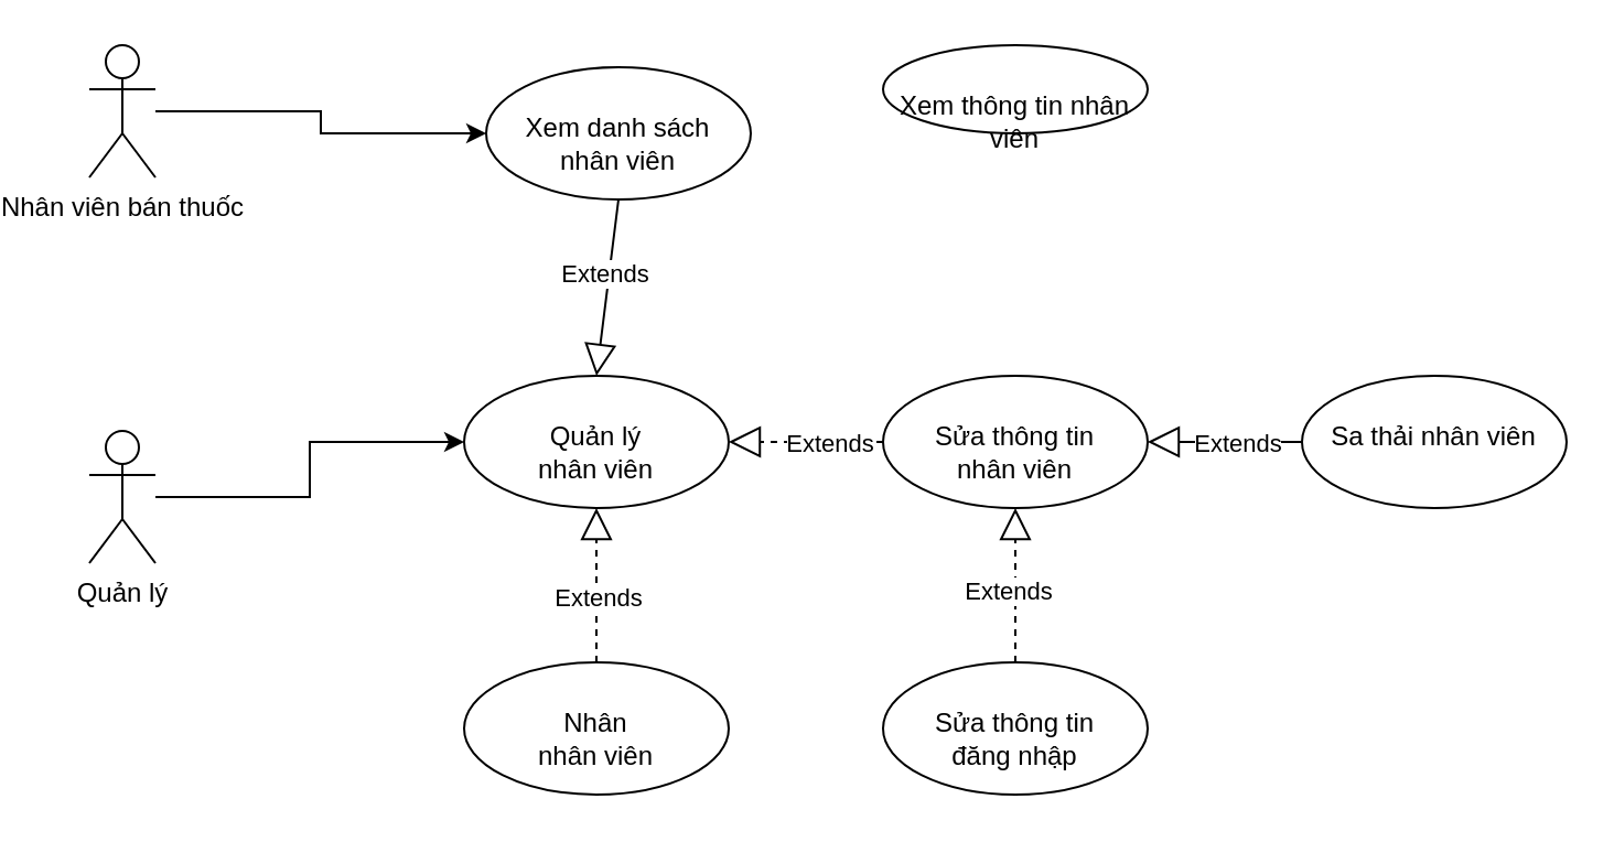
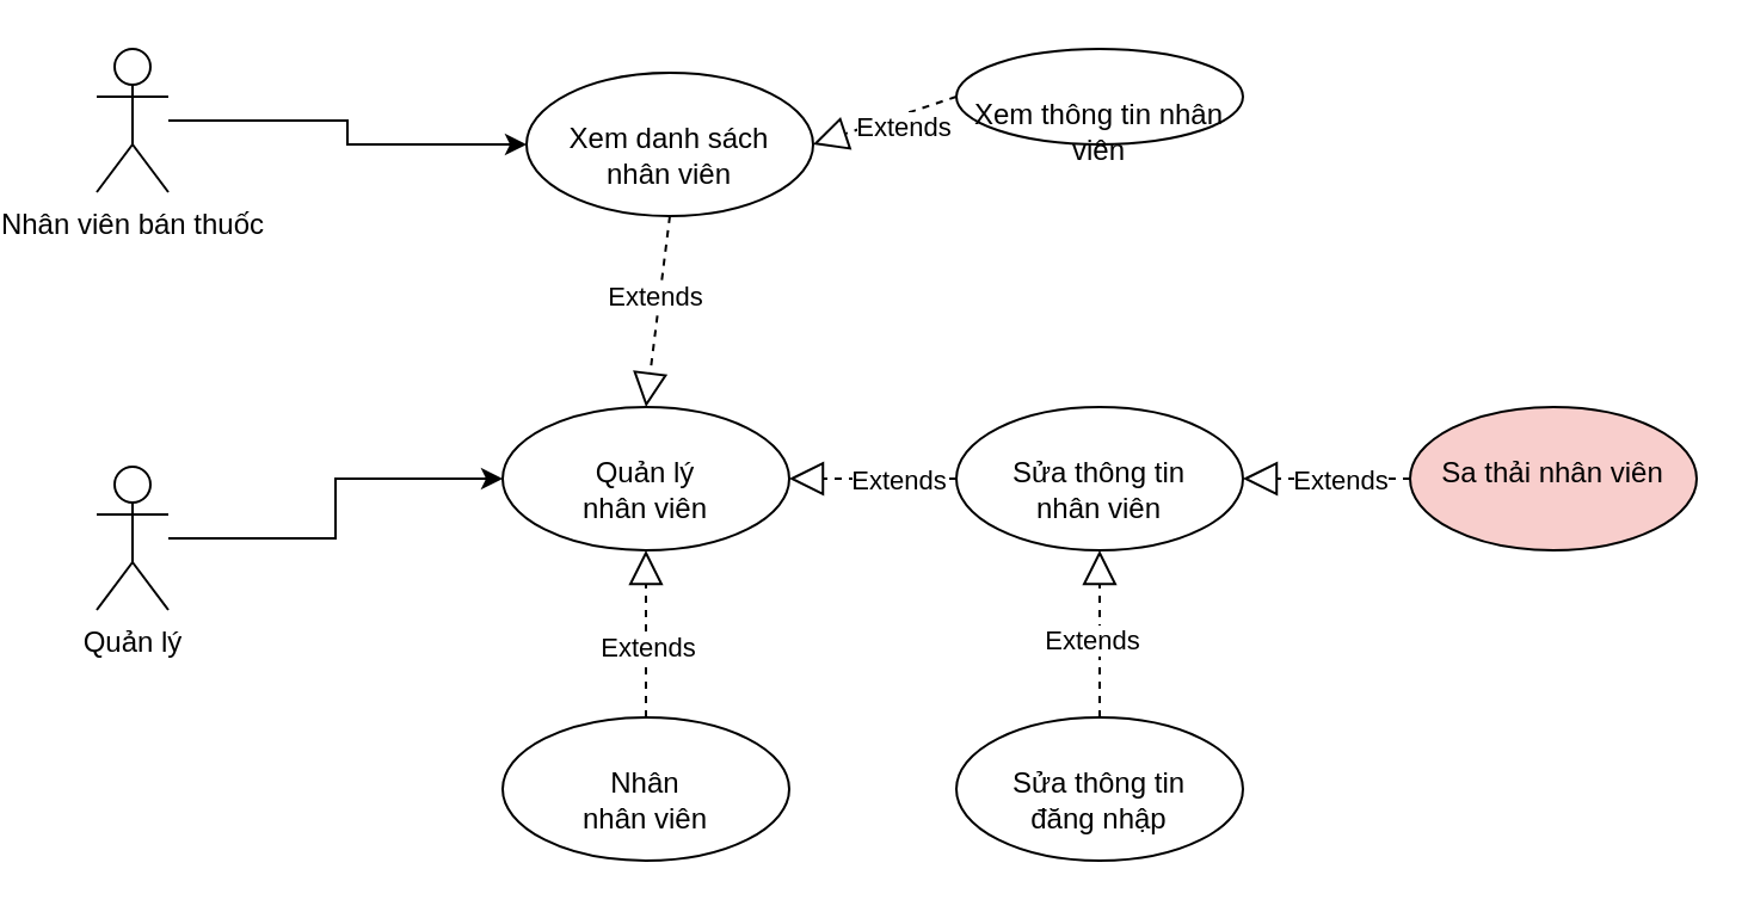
  <mxCell id="0" />
  <mxCell id="1" parent="0" />
  <mxCell id="2" value="" style="edgeStyle=orthogonalEdgeStyle;rounded=0;orthogonalLoop=1;jettySize=auto;html=1;" parent="1" source="3" target="4" edge="1"><mxGeometry relative="1" as="geometry" /></mxCell>
  <mxCell id="3" value="Quản lý" style="shape=umlActor;verticalLabelPosition=bottom;verticalAlign=top;html=1;outlineConnect=0;" parent="1" vertex="1"><mxGeometry x="20" y="195" width="30" height="60" as="geometry" /></mxCell>
  <mxCell id="4" value="&lt;br&gt;Quản lý&lt;br&gt;nhân viên" style="ellipse;whiteSpace=wrap;html=1;verticalAlign=top;" parent="1" vertex="1"><mxGeometry x="190" y="170" width="120" height="60" as="geometry" /></mxCell>
  <mxCell id="5" value="&lt;br&gt;Nhân&lt;br&gt;nhân viên" style="ellipse;whiteSpace=wrap;html=1;verticalAlign=top;" parent="1" vertex="1"><mxGeometry x="190" y="300" width="120" height="60" as="geometry" /></mxCell>
  <mxCell id="6" value="&lt;br&gt;Sửa thông tin&lt;br&gt;nhân viên" style="ellipse;whiteSpace=wrap;html=1;verticalAlign=top;" parent="1" vertex="1"><mxGeometry x="380" y="170" width="120" height="60" as="geometry" /></mxCell>
  <mxCell id="7" value="&lt;br&gt;Xem danh sách&lt;br&gt;nhân viên" style="ellipse;whiteSpace=wrap;html=1;verticalAlign=top;" parent="1" vertex="1"><mxGeometry x="200" y="30" width="120" height="60" as="geometry" /></mxCell>
  <mxCell id="8" style="edgeStyle=orthogonalEdgeStyle;rounded=0;orthogonalLoop=1;jettySize=auto;html=1;" parent="1" source="9" target="7" edge="1"><mxGeometry relative="1" as="geometry" /></mxCell>
  <mxCell id="9" value="Nhân viên bán thuốc" style="shape=umlActor;verticalLabelPosition=bottom;verticalAlign=top;html=1;outlineConnect=0;" parent="1" vertex="1"><mxGeometry x="20" y="20" width="30" height="60" as="geometry" /></mxCell>
  <mxCell id="10" value="" style="endArrow=block;dashed=1;endFill=0;endSize=12;html=1;rounded=0;exitX=0.5;exitY=0;exitDx=0;exitDy=0;entryX=0.5;entryY=1;entryDx=0;entryDy=0;" parent="1" source="5" target="4" edge="1"><mxGeometry width="160" relative="1" as="geometry"><mxPoint x="200" y="590" as="sourcePoint" /><mxPoint x="250" y="460" as="targetPoint" /></mxGeometry></mxCell>
  <mxCell id="11" value="Extends" style="edgeLabel;html=1;align=center;verticalAlign=middle;resizable=0;points=[];" parent="10" vertex="1" connectable="0"><mxGeometry x="0.279" relative="1" as="geometry"><mxPoint y="15" as="offset" /></mxGeometry></mxCell>
  <mxCell id="12" value="" style="endArrow=block;dashed=1;endFill=0;endSize=12;html=1;rounded=0;exitX=0;exitY=0.5;exitDx=0;exitDy=0;entryX=1;entryY=0.5;entryDx=0;entryDy=0;" parent="1" source="6" target="4" edge="1"><mxGeometry width="160" relative="1" as="geometry"><mxPoint x="337.574" y="81.213" as="sourcePoint" /><mxPoint x="302.426" y="188.787" as="targetPoint" /></mxGeometry></mxCell>
  <mxCell id="13" value="Extends" style="edgeLabel;html=1;align=center;verticalAlign=middle;resizable=0;points=[];" parent="12" vertex="1" connectable="0"><mxGeometry x="0.279" relative="1" as="geometry"><mxPoint x="20" as="offset" /></mxGeometry></mxCell>
- <mxCell id="14" value="" style="endArrow=block;dashed=0;endFill=0;endSize=12;html=1;rounded=0;exitX=0.5;exitY=1;exitDx=0;exitDy=0;entryX=0.5;entryY=0;entryDx=0;entryDy=0;" parent="1" source="7" target="4" edge="1"><mxGeometry width="160" relative="1" as="geometry"><mxPoint x="347.574" y="-238.787" as="sourcePoint" /><mxPoint x="250" y="-100" as="targetPoint" /></mxGeometry></mxCell>
+ <mxCell id="14" value="" style="endArrow=block;dashed=1;endFill=0;endSize=12;html=1;rounded=0;exitX=0.5;exitY=1;exitDx=0;exitDy=0;entryX=0.5;entryY=0;entryDx=0;entryDy=0;" parent="1" source="7" target="4" edge="1"><mxGeometry width="160" relative="1" as="geometry"><mxPoint x="347.574" y="-238.787" as="sourcePoint" /><mxPoint x="250" y="-100" as="targetPoint" /></mxGeometry></mxCell>
  <mxCell id="15" value="Extends" style="edgeLabel;html=1;align=center;verticalAlign=middle;resizable=0;points=[];" parent="14" vertex="1" connectable="0"><mxGeometry x="0.279" relative="1" as="geometry"><mxPoint y="-18" as="offset" /></mxGeometry></mxCell>
- <mxCell id="16" value="&lt;br&gt;Sa thải nhân viên" style="ellipse;whiteSpace=wrap;html=1;verticalAlign=top;" parent="1" vertex="1"><mxGeometry x="570" y="170" width="120" height="60" as="geometry" /></mxCell>
- <mxCell id="17" value="" style="endArrow=block;dashed=0;endFill=0;endSize=12;html=1;rounded=0;exitX=0;exitY=0.5;exitDx=0;exitDy=0;entryX=1;entryY=0.5;entryDx=0;entryDy=0;" parent="1" source="16" target="6" edge="1"><mxGeometry width="160" relative="1" as="geometry"><mxPoint x="587.574" y="11.213" as="sourcePoint" /><mxPoint x="520" y="180" as="targetPoint" /></mxGeometry></mxCell>
+ <mxCell id="16" value="&lt;br&gt;Sa thải nhân viên" style="ellipse;whiteSpace=wrap;html=1;verticalAlign=top;fillColor=#f8cecc;" parent="1" vertex="1"><mxGeometry x="570" y="170" width="120" height="60" as="geometry" /></mxCell>
+ <mxCell id="17" value="" style="endArrow=block;dashed=1;endFill=0;endSize=12;html=1;rounded=0;exitX=0;exitY=0.5;exitDx=0;exitDy=0;entryX=1;entryY=0.5;entryDx=0;entryDy=0;" parent="1" source="16" target="6" edge="1"><mxGeometry width="160" relative="1" as="geometry"><mxPoint x="587.574" y="11.213" as="sourcePoint" /><mxPoint x="520" y="180" as="targetPoint" /></mxGeometry></mxCell>
  <mxCell id="18" value="Extends" style="edgeLabel;html=1;align=center;verticalAlign=middle;resizable=0;points=[];" parent="17" vertex="1" connectable="0"><mxGeometry x="0.279" relative="1" as="geometry"><mxPoint x="15" as="offset" /></mxGeometry></mxCell>
  <mxCell id="19" value="&lt;br&gt;Xem thông tin nhân viên" style="ellipse;whiteSpace=wrap;html=1;verticalAlign=top;" parent="1" vertex="1"><mxGeometry x="380" y="20" width="120" height="40" as="geometry" /></mxCell>
+ <mxCell id="20" value="" style="endArrow=block;dashed=1;endFill=0;endSize=12;html=1;rounded=0;exitX=0;exitY=0.5;exitDx=0;exitDy=0;entryX=1;entryY=0.5;entryDx=0;entryDy=0;" parent="1" source="19" target="7" edge="1"><mxGeometry width="160" relative="1" as="geometry"><mxPoint x="477.574" y="-68.787" as="sourcePoint" /><mxPoint x="380" y="70" as="targetPoint" /></mxGeometry></mxCell>
+ <mxCell id="21" value="Extends" style="edgeLabel;html=1;align=center;verticalAlign=middle;resizable=0;points=[];" parent="20" vertex="1" connectable="0"><mxGeometry x="0.279" relative="1" as="geometry"><mxPoint x="15" as="offset" /></mxGeometry></mxCell>
  <mxCell id="22" value="" style="endArrow=block;dashed=1;endFill=0;endSize=12;html=1;rounded=0;fontSize=14;entryX=0.5;entryY=1;entryDx=0;entryDy=0;exitX=0.5;exitY=0;exitDx=0;exitDy=0;" parent="1" source="23" target="6" edge="1"><mxGeometry width="160" relative="1" as="geometry"><mxPoint x="380" y="290" as="sourcePoint" /><mxPoint x="360" y="300" as="targetPoint" /></mxGeometry></mxCell>
  <mxCell id="23" value="&lt;br&gt;Sửa thông tin&lt;br&gt;đăng nhập" style="ellipse;whiteSpace=wrap;html=1;verticalAlign=top;" parent="1" vertex="1"><mxGeometry x="380" y="300" width="120" height="60" as="geometry" /></mxCell>
  <mxCell id="24" value="Extends" style="edgeLabel;html=1;align=center;verticalAlign=middle;resizable=0;points=[];" parent="1" vertex="1" connectable="0"><mxGeometry x="350" y="270" as="geometry"><mxPoint x="86" y="-3" as="offset" /></mxGeometry></mxCell>
